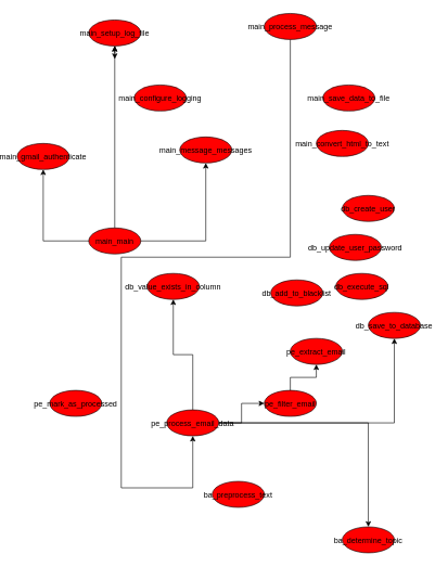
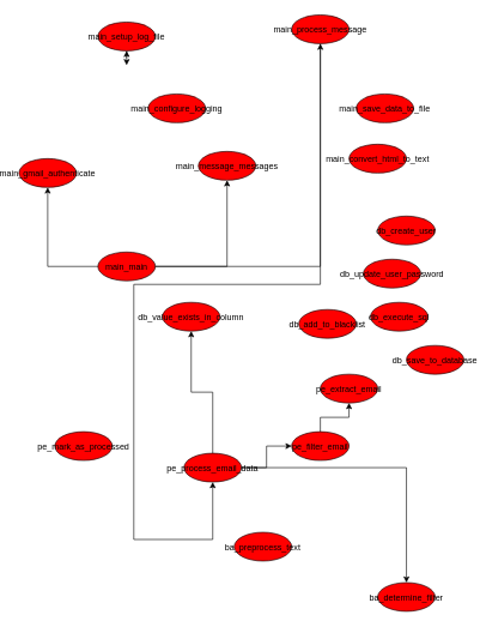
  <mxCell id="0" />
  <mxCell id="1" parent="0" />
  <mxCell id="2" style="edgeStyle=none;html=1;exitX=0.5;exitY=1;exitDx=0;exitDy=0;" edge="1" parent="1" source="4"><mxGeometry relative="1" as="geometry"><mxPoint x="170" y="90" as="targetPoint" /></mxGeometry></mxCell>
  <mxCell id="3" style="edgeStyle=none;html=1;" edge="1" parent="1" target="4"><mxGeometry relative="1" as="geometry"><mxPoint x="170" y="80" as="sourcePoint" /></mxGeometry></mxCell>
  <mxCell id="4" value="main_setup_log_file" style="shape=ellipse;fillColor=#FF0000;strokeColor=#000000;" parent="1" vertex="1"><mxGeometry x="130" y="30" width="80" height="40" as="geometry" /></mxCell>
  <mxCell id="5" value="main_configure_logging" style="shape=ellipse;fillColor=#FF0000;strokeColor=#000000;" parent="1" vertex="1"><mxGeometry x="200" y="130" width="80" height="40" as="geometry" /></mxCell>
  <mxCell id="6" value="main_gmail_authenticate" style="shape=ellipse;fillColor=#FF0000;strokeColor=#000000;" parent="1" vertex="1"><mxGeometry x="20" y="220" width="80" height="40" as="geometry" /></mxCell>
  <mxCell id="7" value="main_message_messages" style="shape=ellipse;fillColor=#FF0000;strokeColor=#000000;" parent="1" vertex="1"><mxGeometry x="270" y="210" width="80" height="40" as="geometry" /></mxCell>
  <mxCell id="8" value="main_save_data_to_file" style="shape=ellipse;fillColor=#FF0000;strokeColor=#000000;" parent="1" vertex="1"><mxGeometry x="490" y="130" width="80" height="40" as="geometry" /></mxCell>
  <mxCell id="9" value="main_convert_html_to_text" style="shape=ellipse;fillColor=#FF0000;strokeColor=#000000;" parent="1" vertex="1"><mxGeometry x="480" y="200" width="80" height="40" as="geometry" /></mxCell>
  <mxCell id="10" value="main_process_message" style="shape=ellipse;fillColor=#FF0000;strokeColor=#000000;" parent="1" vertex="1"><mxGeometry x="400" y="20" width="80" height="40" as="geometry" /></mxCell>
  <mxCell id="11" value="main_main" style="shape=ellipse;fillColor=#FF0000;strokeColor=#000000;" parent="1" vertex="1"><mxGeometry x="130" y="350" width="80" height="40" as="geometry" /></mxCell>
  <mxCell id="12" value="db_create_user" style="shape=ellipse;fillColor=#FF0000;strokeColor=#000000;" parent="1" vertex="1"><mxGeometry x="520" y="300" width="80" height="40" as="geometry" /></mxCell>
  <mxCell id="13" value="db_update_user_password" style="shape=ellipse;fillColor=#FF0000;strokeColor=#000000;" parent="1" vertex="1"><mxGeometry x="500" y="360" width="80" height="40" as="geometry" /></mxCell>
  <mxCell id="14" value="db_execute_sql" style="shape=ellipse;fillColor=#FF0000;strokeColor=#000000;" parent="1" vertex="1"><mxGeometry x="510" y="420" width="80" height="40" as="geometry" /></mxCell>
  <mxCell id="15" value="db_value_exists_in_column" style="shape=ellipse;fillColor=#FF0000;strokeColor=#000000;" parent="1" vertex="1"><mxGeometry x="220" y="420" width="80" height="40" as="geometry" /></mxCell>
  <mxCell id="16" value="db_add_to_blacklist" style="shape=ellipse;fillColor=#FF0000;strokeColor=#000000;" parent="1" vertex="1"><mxGeometry x="410" y="430" width="80" height="40" as="geometry" /></mxCell>
  <mxCell id="17" value="db_save_to_database" style="shape=ellipse;fillColor=#FF0000;strokeColor=#000000;" parent="1" vertex="1"><mxGeometry x="560" y="480" width="80" height="40" as="geometry" /></mxCell>
  <mxCell id="18" value="pe_mark_as_processed" style="shape=ellipse;fillColor=#FF0000;strokeColor=#000000;" parent="1" vertex="1"><mxGeometry x="70" y="600" width="80" height="40" as="geometry" /></mxCell>
  <mxCell id="19" value="pe_extract_email" style="shape=ellipse;fillColor=#FF0000;strokeColor=#000000;" parent="1" vertex="1"><mxGeometry x="440" y="520" width="80" height="40" as="geometry" /></mxCell>
  <mxCell id="20" value="pe_filter_email" style="shape=ellipse;fillColor=#FF0000;strokeColor=#000000;" parent="1" vertex="1"><mxGeometry x="400" y="600" width="80" height="40" as="geometry" /></mxCell>
  <mxCell id="21" value="pe_process_email_data" style="shape=ellipse;fillColor=#FF0000;strokeColor=#000000;" parent="1" vertex="1"><mxGeometry x="250" y="630" width="80" height="40" as="geometry" /></mxCell>
  <mxCell id="22" value="ba_preprocess_text" style="shape=ellipse;fillColor=#FF0000;strokeColor=#000000;" parent="1" vertex="1"><mxGeometry x="320" y="740" width="80" height="40" as="geometry" /></mxCell>
- <mxCell id="23" value="ba_determine_topic" style="shape=ellipse;fillColor=#FF0000;strokeColor=#000000;" parent="1" vertex="1"><mxGeometry x="520" y="810" width="80" height="40" as="geometry" /></mxCell>
+ <mxCell id="23" value="ba_determine_filter" style="shape=ellipse;fillColor=#FF0000;strokeColor=#000000;" parent="1" vertex="1"><mxGeometry x="520" y="810" width="80" height="40" as="geometry" /></mxCell>
  <mxCell id="24" value="" style="edgeStyle=orthogonalEdgeStyle;rounded=0;orthogonalLoop=1;jettySize=auto;html=1;" parent="1" source="10" target="21" edge="1"><mxGeometry relative="1" as="geometry"><Array as="points"><mxPoint x="440" y="395" /><mxPoint x="180" y="395" /><mxPoint x="180" y="750" /></Array></mxGeometry></mxCell>
  <mxCell id="25" value="" style="edgeStyle=orthogonalEdgeStyle;rounded=0;orthogonalLoop=1;jettySize=auto;html=1;" parent="1" source="11" target="6" edge="1"><mxGeometry relative="1" as="geometry" /></mxCell>
  <mxCell id="26" value="" style="edgeStyle=orthogonalEdgeStyle;rounded=0;orthogonalLoop=1;jettySize=auto;html=1;" parent="1" source="11" target="7" edge="1"><mxGeometry relative="1" as="geometry" /></mxCell>
- <mxCell id="27" value="" style="edgeStyle=orthogonalEdgeStyle;rounded=0;orthogonalLoop=1;jettySize=auto;html=1;" parent="1" source="11" target="4" edge="1"><mxGeometry relative="1" as="geometry" /></mxCell>
+ <mxCell id="27" value="" style="edgeStyle=orthogonalEdgeStyle;rounded=0;orthogonalLoop=1;jettySize=auto;html=1;" parent="1" source="11" target="10" edge="1"><mxGeometry relative="1" as="geometry" /></mxCell>
  <mxCell id="28" value="" style="edgeStyle=orthogonalEdgeStyle;rounded=0;orthogonalLoop=1;jettySize=auto;html=1;" parent="1" source="20" target="19" edge="1"><mxGeometry relative="1" as="geometry" /></mxCell>
  <mxCell id="29" value="" style="edgeStyle=orthogonalEdgeStyle;rounded=0;orthogonalLoop=1;jettySize=auto;html=1;" parent="1" source="21" target="15" edge="1"><mxGeometry relative="1" as="geometry" /></mxCell>
- <mxCell id="30" value="" style="edgeStyle=orthogonalEdgeStyle;rounded=0;orthogonalLoop=1;jettySize=auto;html=1;" parent="1" source="21" target="17" edge="1"><mxGeometry relative="1" as="geometry" /></mxCell>
  <mxCell id="31" value="" style="edgeStyle=orthogonalEdgeStyle;rounded=0;orthogonalLoop=1;jettySize=auto;html=1;" parent="1" source="21" target="20" edge="1"><mxGeometry relative="1" as="geometry" /></mxCell>
  <mxCell id="32" value="" style="edgeStyle=orthogonalEdgeStyle;rounded=0;orthogonalLoop=1;jettySize=auto;html=1;" parent="1" source="21" target="23" edge="1"><mxGeometry relative="1" as="geometry" /></mxCell>
